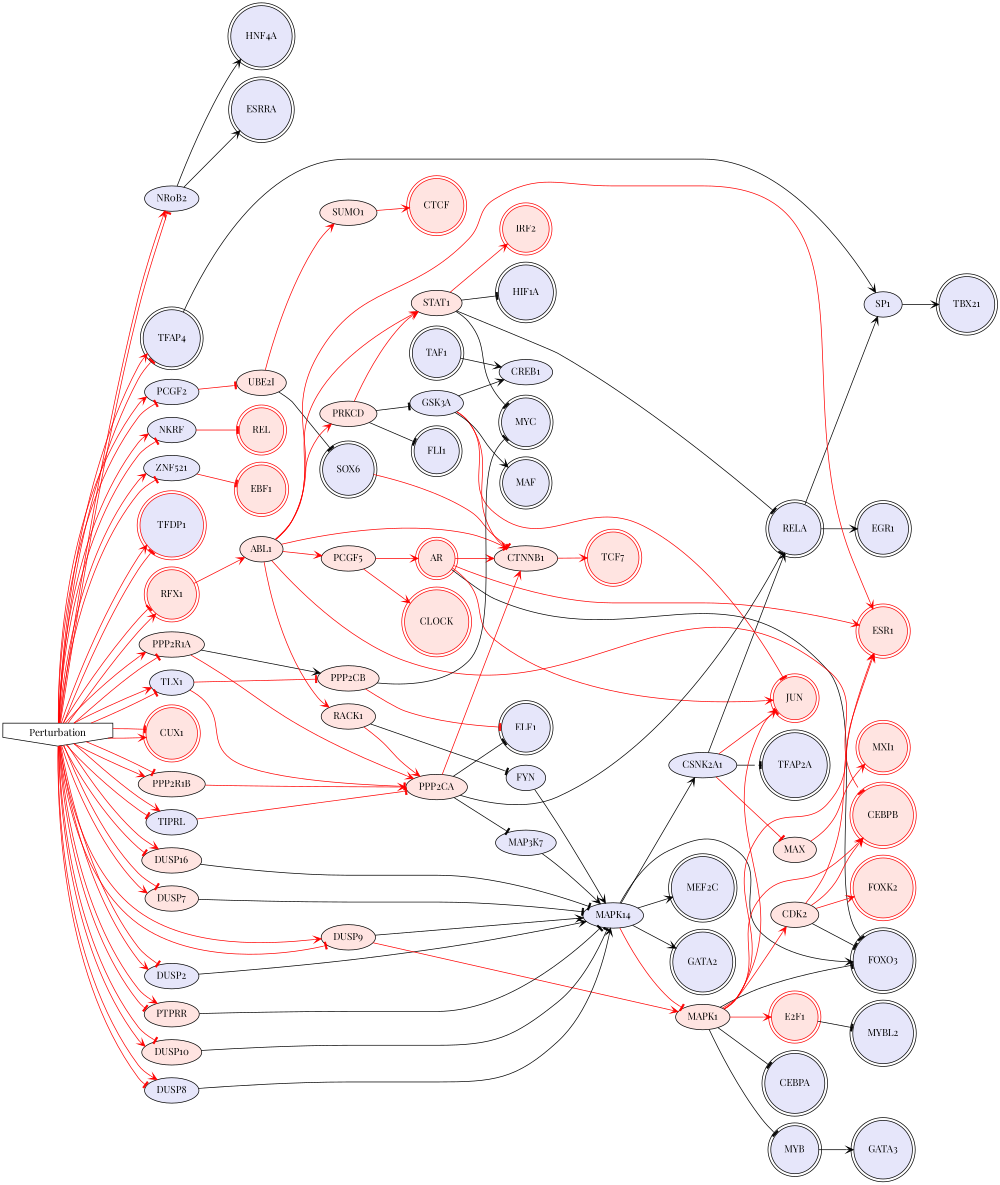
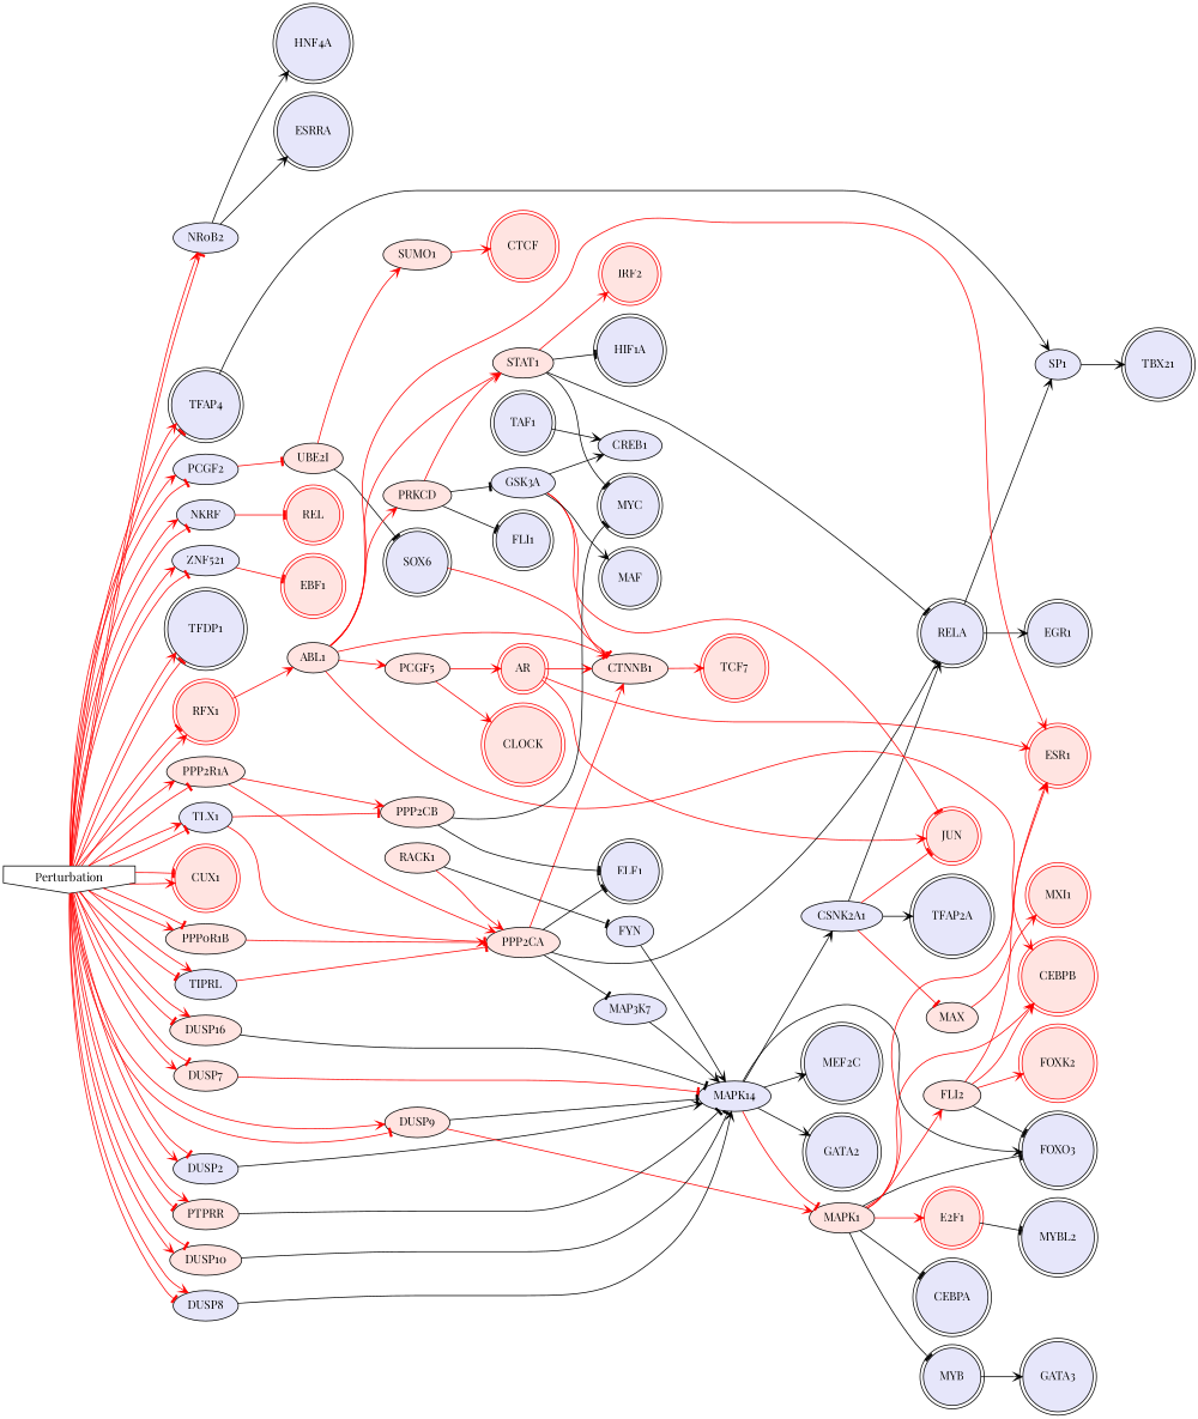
  digraph {
    fontname="Playfair Display"
    rankdir=LR
    node [fillcolor=lavender fontname="Playfair Display" style=filled shape=doublecircle]
    edge [arrowhead=vee color=red fontname="Playfair Display" penwidth=1]
    STAT1 [fillcolor=mistyrose shape=""]
    MYC [color=black]
    HIF1A [color=black]
    RELA [color=black]
    IRF2 [color=red fillcolor=mistyrose]
    SP1 [shape=""]
    EGR1 [color=black]
    MYB [color=black]
    GATA3 [color=black]
    AR [color=red fillcolor=mistyrose]
    FOXO3 [color=black]
    ESR1 [color=red fillcolor=mistyrose]
    CTNNB1 [fillcolor=mistyrose shape=""]
    JUN [color=red fillcolor=mistyrose]
    TCF7 [color=red fillcolor=mistyrose]
    TBX21 [color=black]
    E2F1 [color=red fillcolor=mistyrose]
    MYBL2 [color=black]
    MAPK14 [shape=""]
    MEF2C [color=black]
    CSNK2A1 [shape=""]
    MAPK1 [fillcolor=mistyrose shape=""]
    GATA2 [color=black]
    TFAP2A [color=black]
    MAX [fillcolor=mistyrose shape=""]
-   CDK2 [fillcolor=mistyrose shape=""]
+   CDK2 [fillcolor=mistyrose label=FLI2 shape=""]
    CEBPA [color=black]
    CEBPB [color=red fillcolor=mistyrose]
    NR0B2 [shape=""]
    HNF4A [color=black]
    ESRRA [color=black]
    GSK3A [shape=""]
    CREB1 [shape=""]
    MAF [color=black]
    TAF1 [color=black]
    MXI1 [color=red fillcolor=mistyrose]
    PPP2CA [fillcolor=mistyrose shape=""]
    ELF1 [color=black]
    MAP3K7 [shape=""]
    PRKCD [fillcolor=mistyrose shape=""]
    FLI1 [color=black]
    FOXK2 [color=red fillcolor=mistyrose]
    TFAP4 [color=black]
    UBE2I [fillcolor=mistyrose shape=""]
    SOX6 [color=black]
    SUMO1 [fillcolor=mistyrose shape=""]
    CTCF [color=red fillcolor=mistyrose]
    DUSP7 [fillcolor=mistyrose shape=""]
    Perturbation [color=black fillcolor=white shape=invhouse]
    NKRF [shape=""]
    PCGF2 [shape=""]
-   TFDP1 [color=red]
+   TFDP1 [color=black]
    TIPRL [shape=""]
    ZNF521 [shape=""]
    RFX1 [color=red fillcolor=mistyrose]
    CUX1 [color=red fillcolor=mistyrose]
    DUSP16 [fillcolor=mistyrose shape=""]
    DUSP2 [shape=""]
    DUSP9 [fillcolor=mistyrose shape=""]
    PTPRR [fillcolor=mistyrose shape=""]
-   PPP2R1B [fillcolor=mistyrose shape=""]
+   PPP2R1B [fillcolor=mistyrose label=PPP0R1B shape=""]
    PPP2R1A [fillcolor=mistyrose shape=""]
    DUSP8 [shape=""]
    DUSP10 [fillcolor=mistyrose shape=""]
    TLX1 [shape=""]
    REL [color=red fillcolor=mistyrose]
    EBF1 [color=red fillcolor=mistyrose]
    ABL1 [fillcolor=mistyrose shape=""]
    PPP2CB [fillcolor=mistyrose shape=""]
    n70 [fillcolor=mistyrose label=PCGF5 shape=""]
    RACK1 [fillcolor=mistyrose shape=""]
    CLOCK [color=red fillcolor=mistyrose]
    FYN [shape=""]
    STAT1 -> MYC [arrowhead=tee color=black]
    STAT1 -> HIF1A [arrowhead=tee color=black]
    STAT1 -> RELA [arrowhead=tee color=black]
    STAT1 -> IRF2
    RELA -> SP1 [color=black]
    RELA -> EGR1 [color=black]
    SP1 -> TBX21 [color=black]
    MYB -> GATA3 [color=black]
-   AR -> FOXO3 [arrowhead=tee color=black]
    AR -> ESR1
    AR -> CTNNB1
    AR -> JUN
    CTNNB1 -> TCF7
    E2F1 -> MYBL2 [arrowhead=tee color=black]
    MAPK14 -> FOXO3 [color=black]
    MAPK14 -> MEF2C [color=black]
    MAPK14 -> CSNK2A1 [color=black]
    MAPK14 -> MAPK1 [arrowhead=tee]
    MAPK14 -> GATA2 [color=black]
    CSNK2A1 -> RELA [color=black]
    CSNK2A1 -> JUN [arrowhead=tee]
-   CSNK2A1 -> TFAP2A [arrowhead=tee color=black]
+   CSNK2A1 -> TFAP2A [color=black]
    CSNK2A1 -> MAX [arrowhead=tee]
    MAPK1 -> MYB [arrowhead=tee color=black]
    MAPK1 -> FOXO3 [arrowhead=tee color=black]
    MAPK1 -> ESR1
-   MAPK1 -> JUN
    MAPK1 -> E2F1
    MAPK1 -> CDK2
    MAPK1 -> CEBPA [arrowhead=tee color=black]
    MAPK1 -> CEBPB
    MAX -> MXI1
    CDK2 -> FOXO3 [arrowhead=tee color=black]
    CDK2 -> ESR1
    CDK2 -> CEBPB
    CDK2 -> FOXK2
    NR0B2 -> HNF4A [color=black]
    NR0B2 -> ESRRA [color=black]
    GSK3A -> CTNNB1 [arrowhead=tee]
    GSK3A -> JUN [arrowhead=tee]
    GSK3A -> CREB1 [color=black]
    GSK3A -> MAF [color=black]
    TAF1 -> CREB1 [color=black]
    PPP2CA -> RELA [arrowhead=tee color=black]
    PPP2CA -> CTNNB1
    PPP2CA -> ELF1 [arrowhead=tee color=black]
    PPP2CA -> MAP3K7 [arrowhead=tee color=black]
    MAP3K7 -> MAPK14 [color=black]
    PRKCD -> STAT1
    PRKCD -> GSK3A [arrowhead=tee color=black]
    PRKCD -> FLI1 [arrowhead=tee color=black]
    TFAP4 -> SP1 [color=black]
    UBE2I -> SOX6 [arrowhead=tee color=black]
    UBE2I -> SUMO1
    SOX6 -> CTNNB1 [arrowhead=tee]
    SUMO1 -> CTCF
-   DUSP7 -> MAPK14 [arrowhead=tee color=black]
+   DUSP7 -> MAPK14 [arrowhead=tee]
    Perturbation -> NR0B2 [arrowhead=tee]
    Perturbation -> NR0B2
    Perturbation -> TFAP4 [arrowhead=tee]
    Perturbation -> TFAP4
    Perturbation -> DUSP7
    Perturbation -> DUSP7 [arrowhead=tee]
    Perturbation -> NKRF [arrowhead=tee]
    Perturbation -> NKRF
    Perturbation -> PCGF2 [arrowhead=tee]
    Perturbation -> PCGF2
    Perturbation -> TFDP1 [arrowhead=tee]
    Perturbation -> TFDP1
    Perturbation -> TIPRL [arrowhead=tee]
    Perturbation -> TIPRL
    Perturbation -> ZNF521 [arrowhead=tee]
    Perturbation -> ZNF521
    Perturbation -> RFX1
    Perturbation -> RFX1 [arrowhead=tee]
    Perturbation -> CUX1
    Perturbation -> CUX1 [arrowhead=tee]
    Perturbation -> DUSP16 [arrowhead=tee]
    Perturbation -> DUSP16
    Perturbation -> DUSP2
    Perturbation -> DUSP2 [arrowhead=tee]
    Perturbation -> DUSP9 [arrowhead=tee]
    Perturbation -> DUSP9
    Perturbation -> PTPRR [arrowhead=tee]
    Perturbation -> PTPRR
    Perturbation -> PPP2R1B
    Perturbation -> PPP2R1B [arrowhead=tee]
    Perturbation -> PPP2R1A [arrowhead=tee]
    Perturbation -> PPP2R1A
    Perturbation -> DUSP8 [arrowhead=tee]
    Perturbation -> DUSP8
    Perturbation -> DUSP10
    Perturbation -> DUSP10 [arrowhead=tee]
    Perturbation -> TLX1 [arrowhead=tee]
    Perturbation -> TLX1
    NKRF -> REL [arrowhead=tee]
    PCGF2 -> UBE2I [arrowhead=tee]
    TIPRL -> PPP2CA [arrowhead=tee]
    ZNF521 -> EBF1 [arrowhead=tee]
    RFX1 -> ABL1
    DUSP16 -> MAPK14 [arrowhead=tee color=black]
    DUSP2 -> MAPK14 [color=black]
-   DUSP9 -> MAPK14 [color=black]
+   DUSP9 -> MAPK14 [arrowhead=tee color=black]
    DUSP9 -> MAPK1
    PTPRR -> MAPK14 [arrowhead=tee color=black]
    PPP2R1B -> PPP2CA
    PPP2R1A -> PPP2CA
-   PPP2R1A -> PPP2CB [color=black]
+   PPP2R1A -> PPP2CB
    DUSP8 -> MAPK14 [color=black]
    DUSP10 -> MAPK14 [arrowhead=tee color=black]
    TLX1 -> PPP2CA [arrowhead=tee]
    TLX1 -> PPP2CB [arrowhead=tee]
    ABL1 -> STAT1
    ABL1 -> ESR1
    ABL1 -> CTNNB1
-   ABL1 -> CEBPB [arrowhead=tee]
+   ABL1 -> CEBPB
    ABL1 -> PRKCD
    ABL1 -> n70
-   ABL1 -> RACK1
    PPP2CB -> MYC [arrowhead=tee color=black]
-   PPP2CB -> ELF1 [arrowhead=tee]
+   PPP2CB -> ELF1 [arrowhead=tee color=black]
    n70 -> AR
    n70 -> CLOCK
    RACK1 -> PPP2CA
    RACK1 -> FYN [arrowhead=tee color=black]
    FYN -> MAPK14 [color=black]
  }
